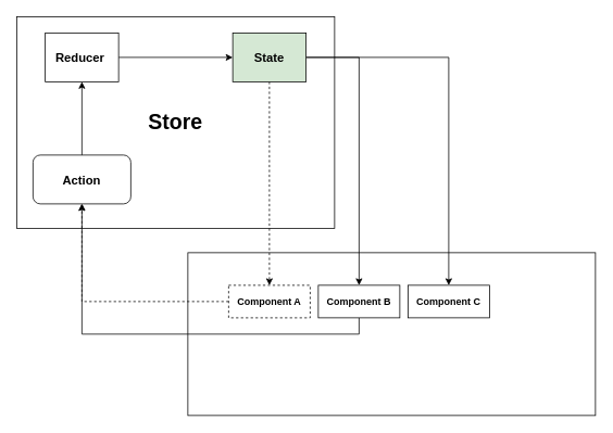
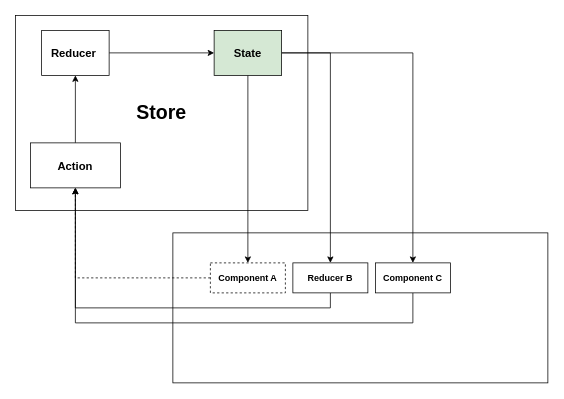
  <mxCell id="0" />
  <mxCell id="1" parent="0" />
  <mxCell id="2" value="" style="rounded=0;whiteSpace=wrap;html=1;fontSize=15;" vertex="1" parent="1"><mxGeometry x="230" y="310" width="500" height="200" as="geometry" /></mxCell>
  <mxCell id="3" value="" style="rounded=0;whiteSpace=wrap;html=1;fontSize=15;fontStyle=1" vertex="1" parent="1"><mxGeometry x="20" y="20" width="390" height="260" as="geometry" /></mxCell>
  <mxCell id="4" style="edgeStyle=orthogonalEdgeStyle;rounded=0;orthogonalLoop=1;jettySize=auto;html=1;fontSize=15;" edge="1" parent="1" source="5" target="9"><mxGeometry relative="1" as="geometry" /></mxCell>
  <mxCell id="5" value="&lt;span style=&quot;font-size: 15px;&quot;&gt;Reducer&amp;nbsp;&lt;/span&gt;" style="rounded=0;whiteSpace=wrap;html=1;fontSize=15;fontStyle=1" vertex="1" parent="1"><mxGeometry x="55" y="40" width="90" height="60" as="geometry" /></mxCell>
  <mxCell id="6" style="edgeStyle=orthogonalEdgeStyle;rounded=0;orthogonalLoop=1;jettySize=auto;html=1;fontSize=15;" edge="1" parent="1" source="9" target="15"><mxGeometry relative="1" as="geometry"><mxPoint x="450" y="330" as="targetPoint" /></mxGeometry></mxCell>
  <mxCell id="7" style="edgeStyle=orthogonalEdgeStyle;rounded=0;orthogonalLoop=1;jettySize=auto;html=1;fontSize=15;entryX=0.5;entryY=0;entryDx=0;entryDy=0;" edge="1" parent="1" source="9" target="17"><mxGeometry relative="1" as="geometry"><mxPoint x="560" y="330" as="targetPoint" /></mxGeometry></mxCell>
- <mxCell id="8" style="edgeStyle=orthogonalEdgeStyle;rounded=0;orthogonalLoop=1;jettySize=auto;html=1;fontSize=15;dashed=1;" edge="1" parent="1" source="9" target="13"><mxGeometry relative="1" as="geometry" /></mxCell>
+ <mxCell id="8" style="edgeStyle=orthogonalEdgeStyle;rounded=0;orthogonalLoop=1;jettySize=auto;html=1;fontSize=15;" edge="1" parent="1" source="9" target="13"><mxGeometry relative="1" as="geometry" /></mxCell>
  <mxCell id="9" value="&lt;span style=&quot;font-size: 15px;&quot;&gt;State&lt;/span&gt;" style="rounded=0;whiteSpace=wrap;html=1;fontSize=15;fontStyle=1;fillColor=#d5e8d4;" vertex="1" parent="1"><mxGeometry x="285" y="40" width="90" height="60" as="geometry" /></mxCell>
  <mxCell id="10" style="edgeStyle=orthogonalEdgeStyle;rounded=0;orthogonalLoop=1;jettySize=auto;html=1;entryX=0.5;entryY=1;entryDx=0;entryDy=0;fontSize=15;" edge="1" parent="1" source="11" target="5"><mxGeometry relative="1" as="geometry" /></mxCell>
- <mxCell id="11" value="&lt;font style=&quot;font-size: 15px&quot;&gt;&lt;b&gt;Action&lt;/b&gt;&lt;/font&gt;" style="whiteSpace=wrap;html=1;fontSize=15;rounded=1;" vertex="1" parent="1"><mxGeometry x="40" y="190" width="120" height="60" as="geometry" /></mxCell>
+ <mxCell id="11" value="&lt;font style=&quot;font-size: 15px&quot;&gt;&lt;b&gt;Action&lt;/b&gt;&lt;/font&gt;" style="rounded=0;whiteSpace=wrap;html=1;fontSize=15;" vertex="1" parent="1"><mxGeometry x="40" y="190" width="120" height="60" as="geometry" /></mxCell>
  <mxCell id="12" style="edgeStyle=orthogonalEdgeStyle;rounded=0;orthogonalLoop=1;jettySize=auto;html=1;entryX=0.5;entryY=1;entryDx=0;entryDy=0;fontSize=15;dashed=1;" edge="1" parent="1" source="13" target="11"><mxGeometry relative="1" as="geometry" /></mxCell>
  <mxCell id="13" value="&lt;span&gt;Component A&lt;/span&gt;" style="rounded=0;whiteSpace=wrap;html=1;fontStyle=1;dashed=1;" vertex="1" parent="1"><mxGeometry x="280" y="350" width="100" height="40" as="geometry" /></mxCell>
  <mxCell id="14" style="edgeStyle=orthogonalEdgeStyle;rounded=0;orthogonalLoop=1;jettySize=auto;html=1;entryX=0.5;entryY=1;entryDx=0;entryDy=0;fontSize=15;" edge="1" parent="1" source="15" target="11"><mxGeometry relative="1" as="geometry"><Array as="points"><mxPoint x="440" y="410" /><mxPoint x="100" y="410" /></Array></mxGeometry></mxCell>
- <mxCell id="15" value="Component B" style="rounded=0;whiteSpace=wrap;html=1;fontStyle=1" vertex="1" parent="1"><mxGeometry x="390" y="350" width="100" height="40" as="geometry" /></mxCell>
+ <mxCell id="15" value="Reducer B" style="rounded=0;whiteSpace=wrap;html=1;fontStyle=1" vertex="1" parent="1"><mxGeometry x="390" y="350" width="100" height="40" as="geometry" /></mxCell>
+ <mxCell id="16" style="edgeStyle=orthogonalEdgeStyle;rounded=0;orthogonalLoop=1;jettySize=auto;html=1;entryX=0.5;entryY=1;entryDx=0;entryDy=0;fontSize=15;" edge="1" parent="1" source="17" target="11"><mxGeometry relative="1" as="geometry"><Array as="points"><mxPoint x="550" y="430" /><mxPoint x="100" y="430" /></Array></mxGeometry></mxCell>
  <mxCell id="17" value="&lt;span&gt;Component C&lt;/span&gt;" style="rounded=0;whiteSpace=wrap;html=1;fontStyle=1" vertex="1" parent="1"><mxGeometry x="500" y="350" width="100" height="40" as="geometry" /></mxCell>
  <mxCell id="18" value="Store" style="text;html=1;strokeColor=none;fillColor=none;align=center;verticalAlign=middle;whiteSpace=wrap;rounded=0;fontSize=26;fontStyle=1" vertex="1" parent="1"><mxGeometry x="185" y="135" width="60" height="30" as="geometry" /></mxCell>
